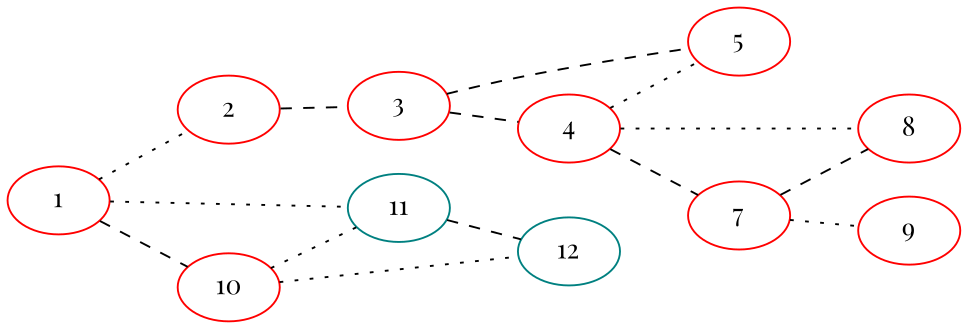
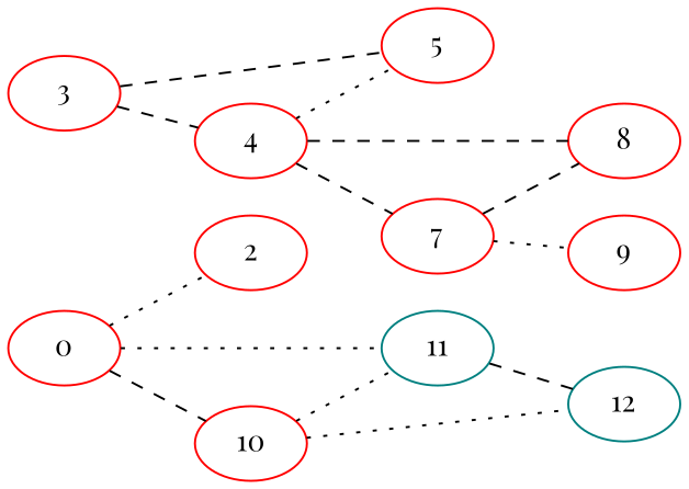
  graph {
    fontname="Playfair Display"
    rankdir=LR
    node [color=red fontname="Playfair Display"]
    edge [fontname="Playfair Display" style=dashed]
-   1
+   1 [label=0]
    2
    10
    11 [color=teal]
    3
    12 [color=teal]
    4
    5
    7
    8
    9
    1 -- 2 [style=dotted]
    1 -- 10
    1 -- 11 [style=dotted]
-   2 -- 3
    10 -- 11 [style=dotted]
    10 -- 12 [style=dotted]
    11 -- 12
    3 -- 4
    3 -- 5
    4 -- 5 [style=dotted]
    4 -- 7
-   4 -- 8 [style=dotted]
+   4 -- 8
    7 -- 8
    7 -- 9 [style=dotted]
  }
